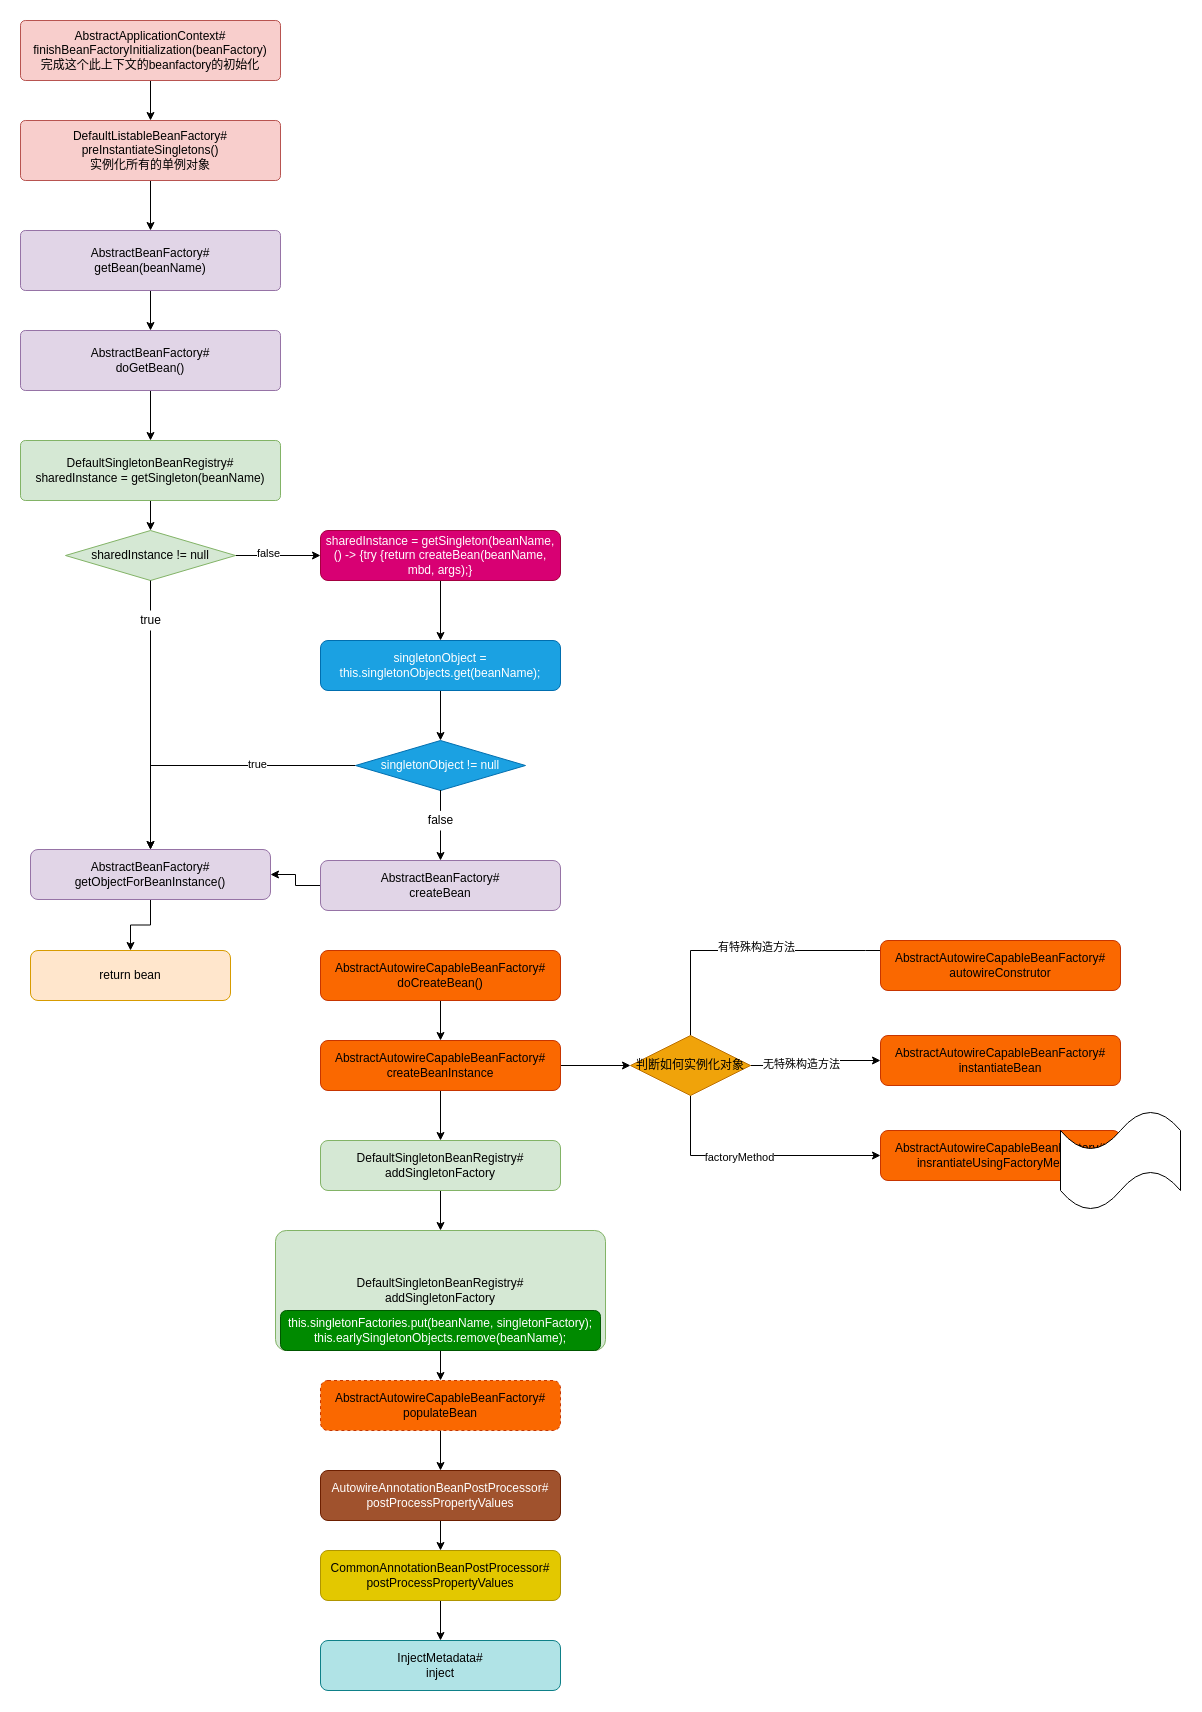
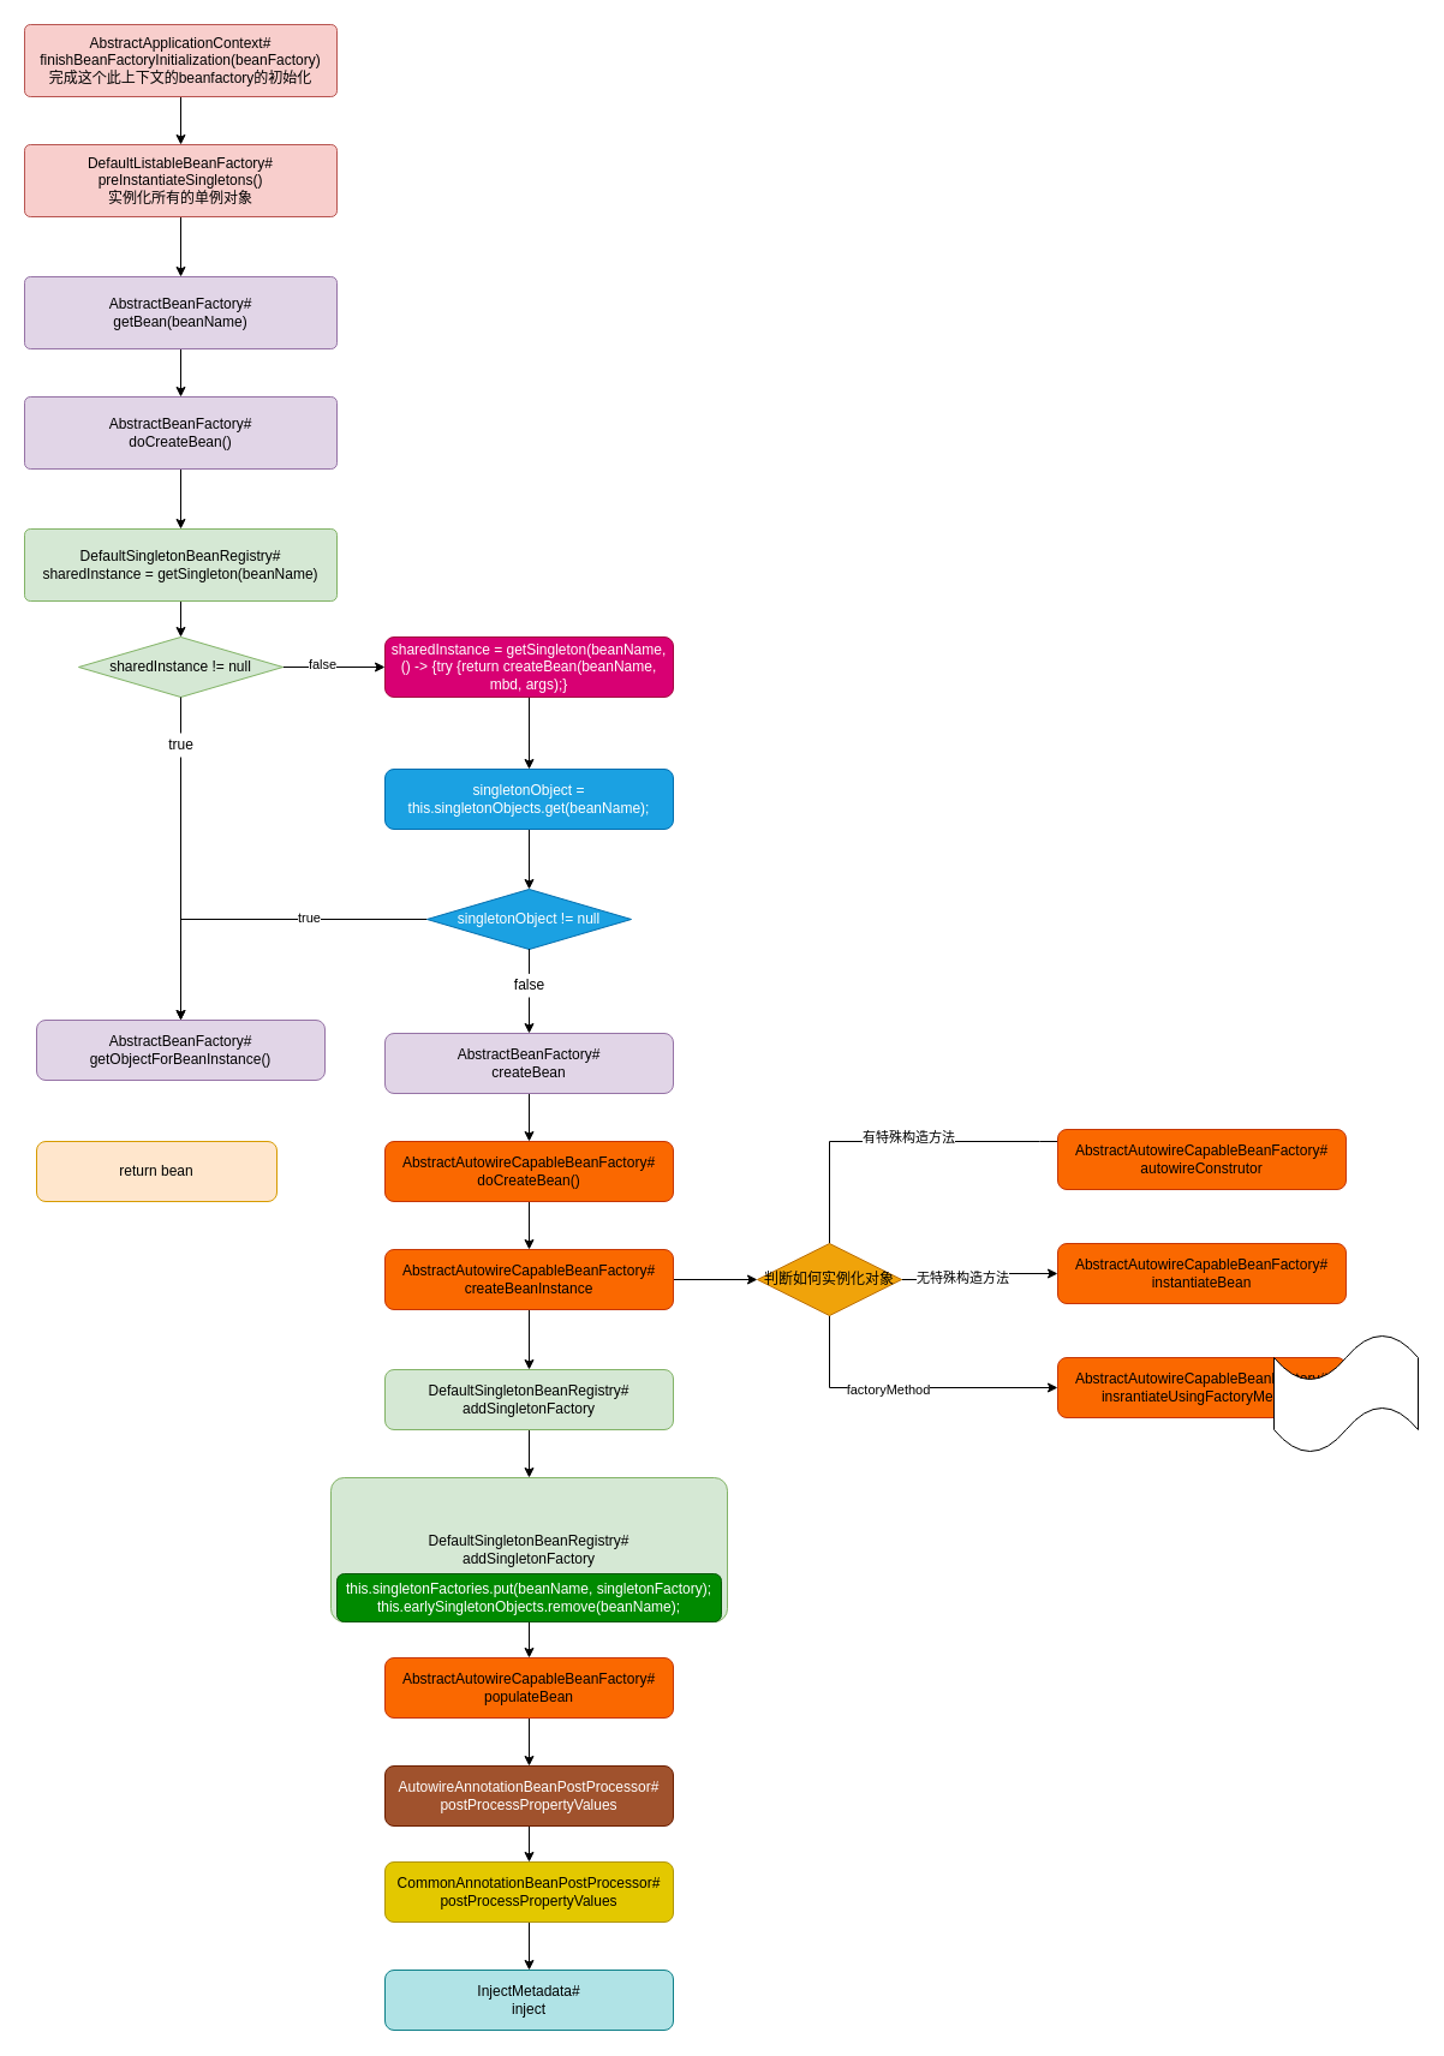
  <mxCell id="0" />
  <mxCell id="1" parent="0" />
  <mxCell id="2" style="edgeStyle=orthogonalEdgeStyle;rounded=0;orthogonalLoop=1;jettySize=auto;html=1;" edge="1" parent="1" source="3" target="7"><mxGeometry relative="1" as="geometry" /></mxCell>
  <mxCell id="3" value="AbstractApplicationContext#&lt;br&gt;finishBeanFactoryInitialization(beanFactory)&lt;br&gt;完成这个此上下文的beanfactory的初始化" style="rounded=1;whiteSpace=wrap;html=1;arcSize=8;fillColor=#f8cecc;strokeColor=#b85450;" vertex="1" parent="1"><mxGeometry x="20" y="20" width="260" height="60" as="geometry" /></mxCell>
  <mxCell id="4" style="edgeStyle=orthogonalEdgeStyle;rounded=0;orthogonalLoop=1;jettySize=auto;html=1;entryX=0.5;entryY=0;entryDx=0;entryDy=0;" edge="1" parent="1" source="5" target="19"><mxGeometry relative="1" as="geometry" /></mxCell>
  <mxCell id="5" value="sharedInstance = getSingleton(beanName, () -&amp;gt; {try {return createBean(beanName, mbd, args);}" style="rounded=1;whiteSpace=wrap;html=1;fillColor=#d80073;strokeColor=#A50040;fontColor=#ffffff;" vertex="1" parent="1"><mxGeometry x="320" y="530" width="240" height="50" as="geometry" /></mxCell>
  <mxCell id="6" style="edgeStyle=orthogonalEdgeStyle;rounded=0;orthogonalLoop=1;jettySize=auto;html=1;" edge="1" parent="1" source="7" target="9"><mxGeometry relative="1" as="geometry" /></mxCell>
  <mxCell id="7" value="DefaultListableBeanFactory#&lt;br&gt;preInstantiateSingletons()&lt;br&gt;实例化所有的单例对象" style="rounded=1;whiteSpace=wrap;html=1;arcSize=8;fillColor=#f8cecc;strokeColor=#b85450;" vertex="1" parent="1"><mxGeometry x="20" y="120" width="260" height="60" as="geometry" /></mxCell>
  <mxCell id="8" style="edgeStyle=orthogonalEdgeStyle;rounded=0;orthogonalLoop=1;jettySize=auto;html=1;entryX=0.5;entryY=0;entryDx=0;entryDy=0;" edge="1" parent="1" source="9" target="11"><mxGeometry relative="1" as="geometry" /></mxCell>
  <mxCell id="9" value="AbstractBeanFactory#&lt;br&gt;getBean(beanName)&lt;br&gt;" style="rounded=1;whiteSpace=wrap;html=1;arcSize=8;fillColor=#e1d5e7;strokeColor=#9673a6;" vertex="1" parent="1"><mxGeometry x="20" y="230" width="260" height="60" as="geometry" /></mxCell>
  <mxCell id="10" style="edgeStyle=orthogonalEdgeStyle;rounded=0;orthogonalLoop=1;jettySize=auto;html=1;" edge="1" parent="1" source="11" target="13"><mxGeometry relative="1" as="geometry" /></mxCell>
- <mxCell id="11" value="AbstractBeanFactory#&lt;br&gt;doGetBean()" style="rounded=1;whiteSpace=wrap;html=1;arcSize=8;fillColor=#e1d5e7;strokeColor=#9673a6;" vertex="1" parent="1"><mxGeometry x="20" y="330" width="260" height="60" as="geometry" /></mxCell>
+ <mxCell id="11" value="AbstractBeanFactory#&lt;br&gt;doCreateBean()" style="rounded=1;whiteSpace=wrap;html=1;arcSize=8;fillColor=#e1d5e7;strokeColor=#9673a6;" vertex="1" parent="1"><mxGeometry x="20" y="330" width="260" height="60" as="geometry" /></mxCell>
  <mxCell id="12" style="edgeStyle=orthogonalEdgeStyle;rounded=0;orthogonalLoop=1;jettySize=auto;html=1;entryX=0.5;entryY=0;entryDx=0;entryDy=0;" edge="1" parent="1" source="13" target="17"><mxGeometry relative="1" as="geometry" /></mxCell>
  <mxCell id="13" value="DefaultSingletonBeanRegistry#&lt;br&gt;sharedInstance = getSingleton(beanName)" style="rounded=1;whiteSpace=wrap;html=1;arcSize=8;fillColor=#d5e8d4;strokeColor=#82b366;" vertex="1" parent="1"><mxGeometry x="20" y="440" width="260" height="60" as="geometry" /></mxCell>
  <mxCell id="14" style="edgeStyle=orthogonalEdgeStyle;rounded=0;orthogonalLoop=1;jettySize=auto;html=1;entryX=0.5;entryY=0;entryDx=0;entryDy=0;startArrow=none;" edge="1" parent="1" source="31" target="29"><mxGeometry relative="1" as="geometry"><Array as="points"><mxPoint x="150" y="620" /><mxPoint x="150" y="620" /></Array></mxGeometry></mxCell>
  <mxCell id="15" style="edgeStyle=orthogonalEdgeStyle;rounded=0;orthogonalLoop=1;jettySize=auto;html=1;" edge="1" parent="1" source="17" target="5"><mxGeometry relative="1" as="geometry" /></mxCell>
  <mxCell id="16" value="false" style="edgeLabel;html=1;align=center;verticalAlign=middle;resizable=0;points=[];" vertex="1" connectable="0" parent="15"><mxGeometry x="-0.248" y="3" relative="1" as="geometry"><mxPoint as="offset" /></mxGeometry></mxCell>
  <mxCell id="17" value="&lt;span&gt;sharedInstance != null&lt;/span&gt;" style="rhombus;whiteSpace=wrap;html=1;fillColor=#d5e8d4;strokeColor=#82b366;" vertex="1" parent="1"><mxGeometry x="65" y="530" width="170" height="50" as="geometry" /></mxCell>
  <mxCell id="18" style="edgeStyle=orthogonalEdgeStyle;rounded=0;orthogonalLoop=1;jettySize=auto;html=1;" edge="1" parent="1" source="19" target="23"><mxGeometry relative="1" as="geometry" /></mxCell>
  <mxCell id="19" value="singletonObject = this.singletonObjects.get(beanName);" style="rounded=1;whiteSpace=wrap;html=1;fillColor=#1ba1e2;strokeColor=#006EAF;fontColor=#ffffff;" vertex="1" parent="1"><mxGeometry x="320" y="640" width="240" height="50" as="geometry" /></mxCell>
  <mxCell id="20" style="edgeStyle=orthogonalEdgeStyle;rounded=0;orthogonalLoop=1;jettySize=auto;html=1;entryX=0.5;entryY=0;entryDx=0;entryDy=0;startArrow=none;" edge="1" parent="1" source="33" target="25"><mxGeometry relative="1" as="geometry"><Array as="points"><mxPoint x="440" y="820" /><mxPoint x="440" y="820" /></Array></mxGeometry></mxCell>
  <mxCell id="21" style="edgeStyle=orthogonalEdgeStyle;rounded=0;orthogonalLoop=1;jettySize=auto;html=1;entryX=0.5;entryY=0;entryDx=0;entryDy=0;" edge="1" parent="1" source="23" target="29"><mxGeometry relative="1" as="geometry" /></mxCell>
  <mxCell id="22" value="true" style="edgeLabel;html=1;align=center;verticalAlign=middle;resizable=0;points=[];" vertex="1" connectable="0" parent="21"><mxGeometry x="-0.313" y="-2" relative="1" as="geometry"><mxPoint as="offset" /></mxGeometry></mxCell>
  <mxCell id="23" value="singletonObject !&lt;span&gt;= null&lt;/span&gt;" style="rhombus;whiteSpace=wrap;html=1;fillColor=#1ba1e2;strokeColor=#006EAF;fontColor=#ffffff;" vertex="1" parent="1"><mxGeometry x="355" y="740" width="170" height="50" as="geometry" /></mxCell>
- <mxCell id="24" style="edgeStyle=orthogonalEdgeStyle;rounded=0;orthogonalLoop=1;jettySize=auto;html=1;" edge="1" parent="1" source="25" target="29"><mxGeometry relative="1" as="geometry" /></mxCell>
+ <mxCell id="24" style="edgeStyle=orthogonalEdgeStyle;rounded=0;orthogonalLoop=1;jettySize=auto;html=1;entryX=0.5;entryY=0;entryDx=0;entryDy=0;" edge="1" parent="1" source="25" target="27"><mxGeometry relative="1" as="geometry" /></mxCell>
  <mxCell id="25" value="AbstractBeanFactory#&lt;br&gt;createBean" style="rounded=1;whiteSpace=wrap;html=1;fillColor=#e1d5e7;strokeColor=#9673a6;" vertex="1" parent="1"><mxGeometry x="320" y="860" width="240" height="50" as="geometry" /></mxCell>
  <mxCell id="26" style="edgeStyle=orthogonalEdgeStyle;rounded=0;orthogonalLoop=1;jettySize=auto;html=1;" edge="1" parent="1" source="27" target="37"><mxGeometry relative="1" as="geometry" /></mxCell>
  <mxCell id="27" value="AbstractAutowireCapableBeanFactory#&lt;br&gt;doCreateBean()" style="rounded=1;whiteSpace=wrap;html=1;fillColor=#fa6800;strokeColor=#C73500;fontColor=#000000;" vertex="1" parent="1"><mxGeometry x="320" y="950" width="240" height="50" as="geometry" /></mxCell>
- <mxCell id="28" style="edgeStyle=orthogonalEdgeStyle;rounded=0;orthogonalLoop=1;jettySize=auto;html=1;entryX=0.5;entryY=0;entryDx=0;entryDy=0;" edge="1" parent="1" source="29" target="30"><mxGeometry relative="1" as="geometry" /></mxCell>
  <mxCell id="29" value="AbstractBeanFactory#&lt;br&gt;getObjectForBeanInstance()" style="rounded=1;whiteSpace=wrap;html=1;fillColor=#e1d5e7;strokeColor=#9673a6;" vertex="1" parent="1"><mxGeometry x="30" y="849" width="240" height="50" as="geometry" /></mxCell>
  <mxCell id="30" value="return bean" style="rounded=1;whiteSpace=wrap;html=1;fillColor=#ffe6cc;strokeColor=#d79b00;" vertex="1" parent="1"><mxGeometry x="30" y="950" width="200" height="50" as="geometry" /></mxCell>
  <mxCell id="31" value="true" style="text;html=1;align=center;verticalAlign=middle;resizable=0;points=[];autosize=1;strokeColor=none;" vertex="1" parent="1"><mxGeometry x="130" y="610" width="40" height="20" as="geometry" /></mxCell>
  <mxCell id="32" value="" style="edgeStyle=orthogonalEdgeStyle;rounded=0;orthogonalLoop=1;jettySize=auto;html=1;entryX=0.5;entryY=0;entryDx=0;entryDy=0;endArrow=none;" edge="1" parent="1" source="17" target="31"><mxGeometry relative="1" as="geometry"><mxPoint x="150" y="580" as="sourcePoint" /><mxPoint x="150" y="660" as="targetPoint" /><Array as="points" /></mxGeometry></mxCell>
  <mxCell id="33" value="false" style="text;html=1;align=center;verticalAlign=middle;resizable=0;points=[];autosize=1;strokeColor=none;" vertex="1" parent="1"><mxGeometry x="420" y="810" width="40" height="20" as="geometry" /></mxCell>
  <mxCell id="34" value="" style="edgeStyle=orthogonalEdgeStyle;rounded=0;orthogonalLoop=1;jettySize=auto;html=1;entryX=0.5;entryY=0;entryDx=0;entryDy=0;endArrow=none;" edge="1" parent="1" source="23" target="33"><mxGeometry relative="1" as="geometry"><mxPoint x="440" y="790" as="sourcePoint" /><mxPoint x="440" y="850" as="targetPoint" /><Array as="points" /></mxGeometry></mxCell>
  <mxCell id="35" style="edgeStyle=orthogonalEdgeStyle;rounded=0;orthogonalLoop=1;jettySize=auto;html=1;entryX=0;entryY=0.5;entryDx=0;entryDy=0;" edge="1" parent="1" source="37" target="56"><mxGeometry relative="1" as="geometry" /></mxCell>
  <mxCell id="36" style="edgeStyle=orthogonalEdgeStyle;rounded=0;orthogonalLoop=1;jettySize=auto;html=1;entryX=0.5;entryY=0;entryDx=0;entryDy=0;" edge="1" parent="1" source="37" target="39"><mxGeometry relative="1" as="geometry" /></mxCell>
  <mxCell id="37" value="AbstractAutowireCapableBeanFactory#&lt;br&gt;createBeanInstance" style="rounded=1;whiteSpace=wrap;html=1;fillColor=#fa6800;strokeColor=#C73500;fontColor=#000000;" vertex="1" parent="1"><mxGeometry x="320" y="1040" width="240" height="50" as="geometry" /></mxCell>
  <mxCell id="38" style="edgeStyle=orthogonalEdgeStyle;rounded=0;orthogonalLoop=1;jettySize=auto;html=1;entryX=0.5;entryY=0;entryDx=0;entryDy=0;" edge="1" parent="1" source="39" target="40"><mxGeometry relative="1" as="geometry" /></mxCell>
  <mxCell id="39" value="DefaultSingletonBeanRegistry#&lt;br&gt;addSingletonFactory" style="rounded=1;whiteSpace=wrap;html=1;fillColor=#d5e8d4;strokeColor=#82b366;" vertex="1" parent="1"><mxGeometry x="320" y="1140" width="240" height="50" as="geometry" /></mxCell>
  <mxCell id="40" value="&lt;div&gt;&lt;div&gt;&lt;span&gt;DefaultSingletonBeanRegistry#&lt;/span&gt;&lt;/div&gt;&lt;span&gt;&lt;div&gt;&lt;span&gt;addSingletonFactory&lt;/span&gt;&lt;/div&gt;&lt;/span&gt;&lt;/div&gt;" style="rounded=1;whiteSpace=wrap;html=1;align=center;arcSize=9;fillColor=#d5e8d4;strokeColor=#82b366;" vertex="1" parent="1"><mxGeometry x="275" y="1230" width="330" height="120" as="geometry" /></mxCell>
  <mxCell id="41" style="edgeStyle=orthogonalEdgeStyle;rounded=0;orthogonalLoop=1;jettySize=auto;html=1;entryX=0.5;entryY=0;entryDx=0;entryDy=0;" edge="1" parent="1" source="42" target="44"><mxGeometry relative="1" as="geometry" /></mxCell>
  <mxCell id="42" value="&lt;div&gt;this.singletonFactories.put(beanName, singletonFactory);&lt;/div&gt;&lt;div&gt;this.earlySingletonObjects.remove(beanName);&lt;/div&gt;" style="rounded=1;whiteSpace=wrap;html=1;fillColor=#008a00;strokeColor=#005700;fontColor=#ffffff;" vertex="1" parent="1"><mxGeometry x="280" y="1310" width="320" height="40" as="geometry" /></mxCell>
  <mxCell id="43" style="edgeStyle=orthogonalEdgeStyle;rounded=0;orthogonalLoop=1;jettySize=auto;html=1;entryX=0.5;entryY=0;entryDx=0;entryDy=0;" edge="1" parent="1" source="44" target="46"><mxGeometry relative="1" as="geometry" /></mxCell>
- <mxCell id="44" value="AbstractAutowireCapableBeanFactory#&lt;br&gt;populateBean" style="rounded=1;whiteSpace=wrap;html=1;fillColor=#fa6800;strokeColor=#C73500;fontColor=#000000;dashed=1;" vertex="1" parent="1"><mxGeometry x="320" y="1380" width="240" height="50" as="geometry" /></mxCell>
+ <mxCell id="44" value="AbstractAutowireCapableBeanFactory#&lt;br&gt;populateBean" style="rounded=1;whiteSpace=wrap;html=1;fillColor=#fa6800;strokeColor=#C73500;fontColor=#000000;" vertex="1" parent="1"><mxGeometry x="320" y="1380" width="240" height="50" as="geometry" /></mxCell>
  <mxCell id="45" style="edgeStyle=orthogonalEdgeStyle;rounded=0;orthogonalLoop=1;jettySize=auto;html=1;" edge="1" parent="1" source="46" target="48"><mxGeometry relative="1" as="geometry" /></mxCell>
  <mxCell id="46" value="AutowireAnnotationBeanPostProcessor#&lt;br&gt;postProcessPropertyValues" style="rounded=1;whiteSpace=wrap;html=1;fillColor=#a0522d;strokeColor=#6D1F00;fontColor=#ffffff;" vertex="1" parent="1"><mxGeometry x="320" y="1470" width="240" height="50" as="geometry" /></mxCell>
  <mxCell id="47" style="edgeStyle=orthogonalEdgeStyle;rounded=0;orthogonalLoop=1;jettySize=auto;html=1;entryX=0.5;entryY=0;entryDx=0;entryDy=0;" edge="1" parent="1" source="48" target="49"><mxGeometry relative="1" as="geometry" /></mxCell>
  <mxCell id="48" value="CommonAnnotationBeanPostProcessor#&lt;br&gt;postProcessPropertyValues" style="rounded=1;whiteSpace=wrap;html=1;fillColor=#e3c800;strokeColor=#B09500;fontColor=#000000;" vertex="1" parent="1"><mxGeometry x="320" y="1550" width="240" height="50" as="geometry" /></mxCell>
  <mxCell id="49" value="InjectMetadata#&lt;br&gt;inject" style="rounded=1;whiteSpace=wrap;html=1;fillColor=#b0e3e6;strokeColor=#0e8088;" vertex="1" parent="1"><mxGeometry x="320" y="1640" width="240" height="50" as="geometry" /></mxCell>
  <mxCell id="50" style="edgeStyle=orthogonalEdgeStyle;rounded=0;orthogonalLoop=1;jettySize=auto;html=1;entryX=0;entryY=0.5;entryDx=0;entryDy=0;exitX=0.5;exitY=1;exitDx=0;exitDy=0;" edge="1" parent="1" source="56" target="58"><mxGeometry relative="1" as="geometry" /></mxCell>
  <mxCell id="51" value="factoryMethod" style="edgeLabel;html=1;align=center;verticalAlign=middle;resizable=0;points=[];" vertex="1" connectable="0" parent="50"><mxGeometry x="-0.133" y="-1" relative="1" as="geometry"><mxPoint as="offset" /></mxGeometry></mxCell>
  <mxCell id="52" style="edgeStyle=orthogonalEdgeStyle;rounded=0;orthogonalLoop=1;jettySize=auto;html=1;entryX=0.5;entryY=1;entryDx=0;entryDy=0;" edge="1" parent="1" source="56" target="57"><mxGeometry relative="1" as="geometry"><Array as="points"><mxPoint x="865" y="950" /><mxPoint x="605" y="950" /></Array></mxGeometry></mxCell>
  <mxCell id="53" value="有特殊构造方法" style="edgeLabel;html=1;align=center;verticalAlign=middle;resizable=0;points=[];" vertex="1" connectable="0" parent="52"><mxGeometry x="0.177" y="4" relative="1" as="geometry"><mxPoint x="-106" as="offset" /></mxGeometry></mxCell>
  <mxCell id="54" style="edgeStyle=orthogonalEdgeStyle;rounded=0;orthogonalLoop=1;jettySize=auto;html=1;entryX=0;entryY=0.5;entryDx=0;entryDy=0;" edge="1" parent="1" source="56" target="59"><mxGeometry relative="1" as="geometry" /></mxCell>
  <mxCell id="55" value="无特殊构造方法" style="edgeLabel;html=1;align=center;verticalAlign=middle;resizable=0;points=[];" vertex="1" connectable="0" parent="54"><mxGeometry x="-0.261" y="2" relative="1" as="geometry"><mxPoint as="offset" /></mxGeometry></mxCell>
  <mxCell id="56" value="判断如何实例化对象" style="rhombus;whiteSpace=wrap;html=1;fillColor=#f0a30a;strokeColor=#BD7000;fontColor=#000000;" vertex="1" parent="1"><mxGeometry x="630" y="1035" width="120" height="60" as="geometry" /></mxCell>
  <mxCell id="57" value="AbstractAutowireCapableBeanFactory#&lt;br&gt;autowireConstrutor" style="rounded=1;whiteSpace=wrap;html=1;fillColor=#fa6800;strokeColor=#C73500;fontColor=#000000;" vertex="1" parent="1"><mxGeometry x="880" y="940" width="240" height="50" as="geometry" /></mxCell>
  <mxCell id="58" value="AbstractAutowireCapableBeanFactory#&lt;br&gt;insrantiateUsingFactoryMethod" style="rounded=1;whiteSpace=wrap;html=1;fillColor=#fa6800;strokeColor=#C73500;fontColor=#000000;" vertex="1" parent="1"><mxGeometry x="880" y="1130" width="240" height="50" as="geometry" /></mxCell>
  <mxCell id="59" value="AbstractAutowireCapableBeanFactory#&lt;br&gt;instantiateBean" style="rounded=1;whiteSpace=wrap;html=1;fillColor=#fa6800;strokeColor=#C73500;fontColor=#000000;" vertex="1" parent="1"><mxGeometry x="880" y="1035" width="240" height="50" as="geometry" /></mxCell>
  <mxCell id="60" value="" style="shape=tape;whiteSpace=wrap;html=1;" vertex="1" parent="1"><mxGeometry x="1060" y="1110" width="120" height="100" as="geometry" /></mxCell>
